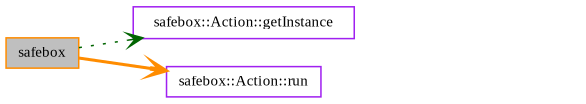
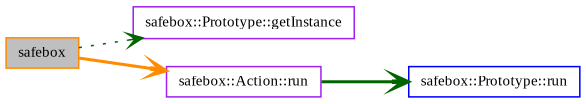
  digraph {
    fontname="Liberation Serif"
    rankdir=LR
    node [color=purple fillcolor=white fontname="Liberation Serif" fontsize=10 shape=record style=filled]
    edge [arrowhead=vee color=darkgreen fontname="Liberation Serif" fontsize=10 labelfontname=Helvetica labelfontsize=10 style=bold]
    n1 [color=darkorange fillcolor=grey75 fontcolor=black height=0.2 label=safebox width=0.4]
-   n2 [height=0.2 label="safebox::Action::getInstance" width=0.4]
+   n2 [height=0.2 label="safebox::Prototype::getInstance" width=0.4]
    n3 [height=0.2 label="safebox::Action::run" width=0.4]
+   n4 [color=blue height=0.2 label="safebox::Prototype::run" width=0.4]
    n1 -> n2 [style=dotted]
    n1 -> n3 [color=darkorange]
+   n3 -> n4
  }
